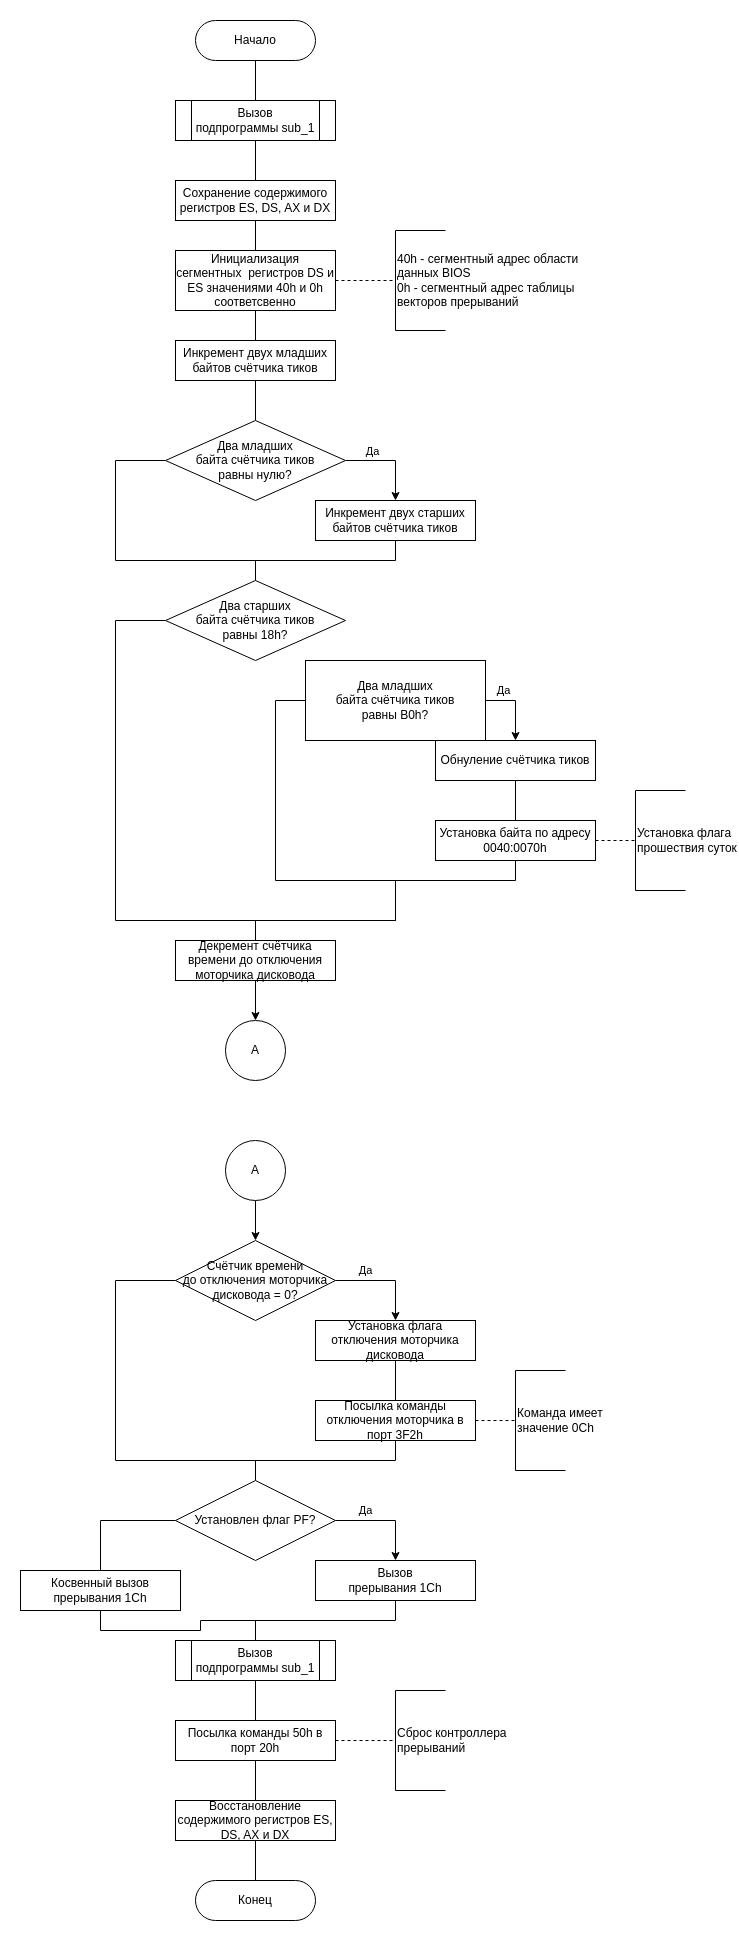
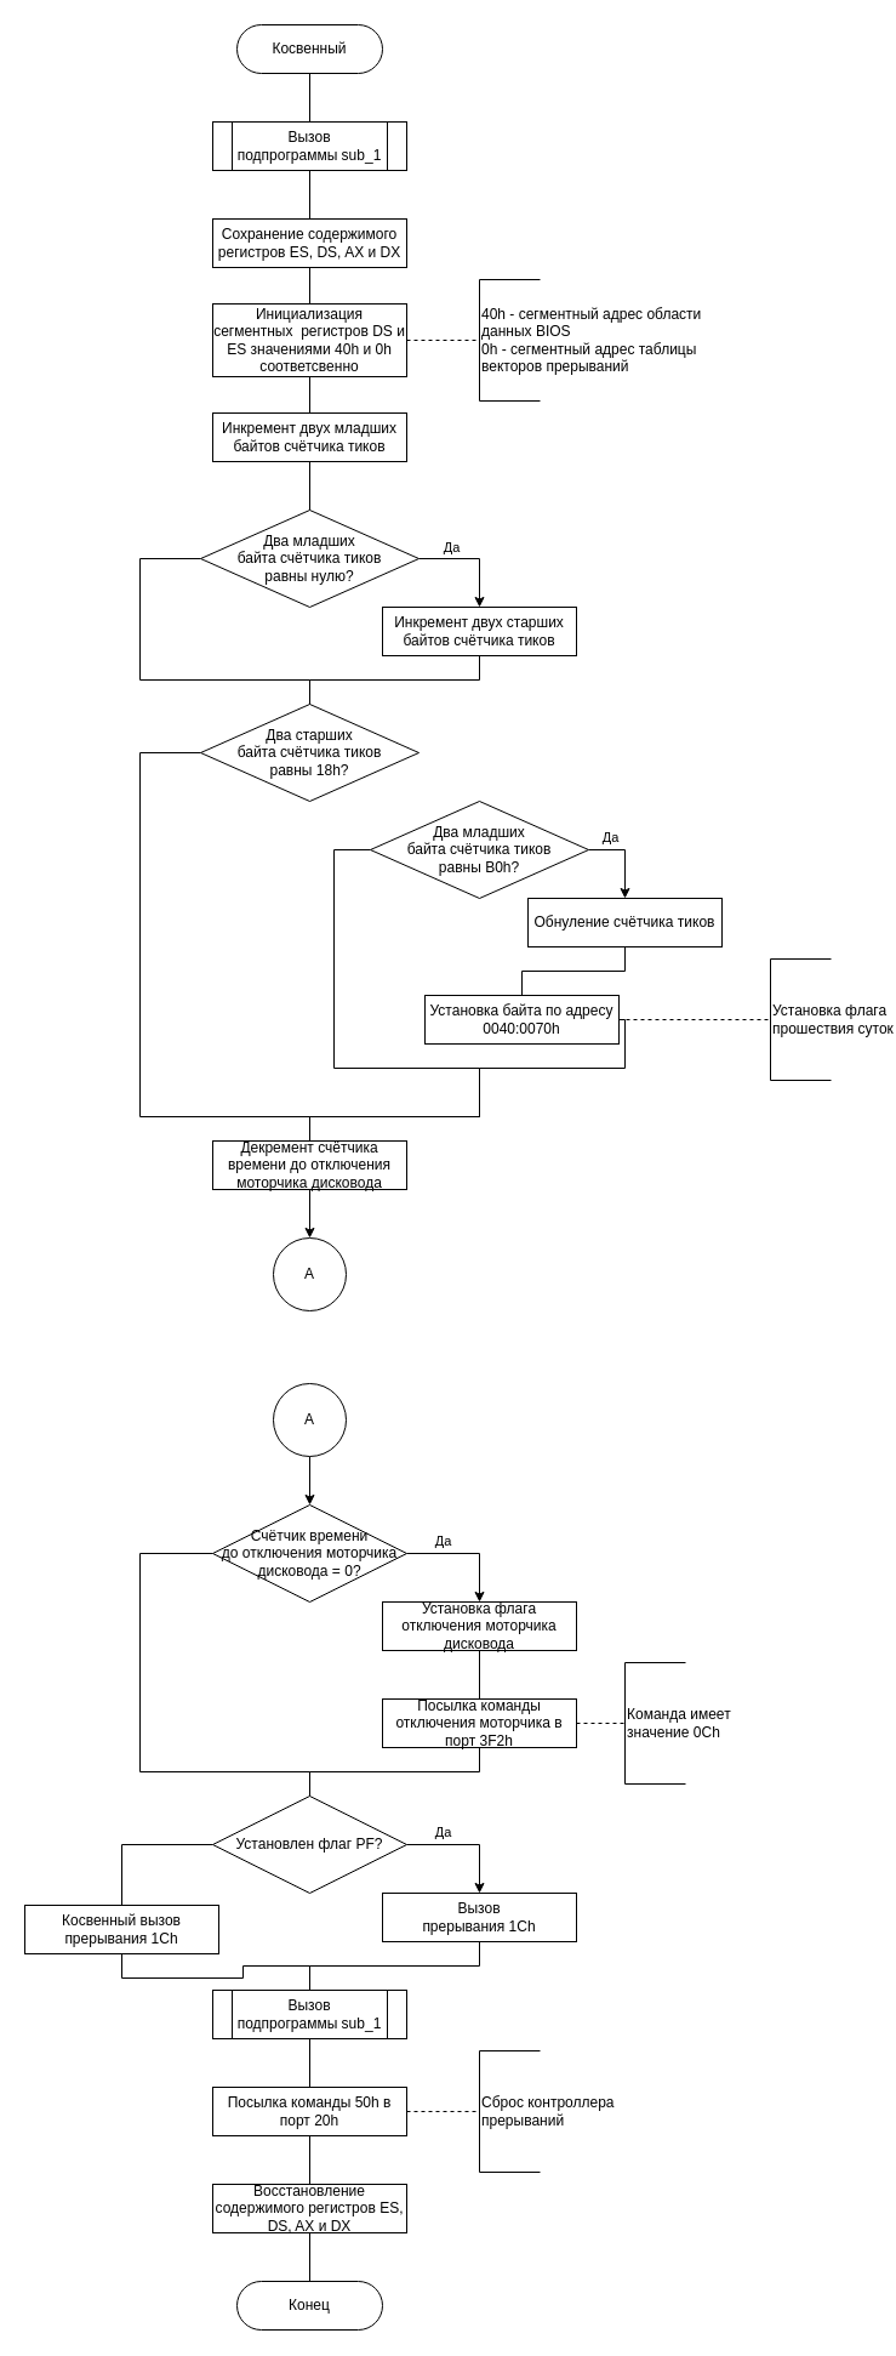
  <mxCell id="0" />
  <mxCell id="1" parent="0" />
  <mxCell id="2" value="" style="edgeStyle=orthogonalEdgeStyle;rounded=0;orthogonalLoop=1;jettySize=auto;html=1;endArrow=none;" parent="1" source="3" target="7" edge="1"><mxGeometry relative="1" as="geometry" /></mxCell>
- <mxCell id="3" value="&lt;div&gt;Начало&lt;/div&gt;" style="rounded=1;whiteSpace=wrap;html=1;arcSize=50;" parent="1" vertex="1"><mxGeometry x="195" y="20" width="120" height="40" as="geometry" /></mxCell>
+ <mxCell id="3" value="&lt;div&gt;Косвенный&lt;/div&gt;" style="rounded=1;whiteSpace=wrap;html=1;arcSize=50;" parent="1" vertex="1"><mxGeometry x="195" y="20" width="120" height="40" as="geometry" /></mxCell>
  <mxCell id="4" style="edgeStyle=orthogonalEdgeStyle;rounded=0;orthogonalLoop=1;jettySize=auto;html=1;entryX=0.5;entryY=0;entryDx=0;entryDy=0;endArrow=none;" edge="1" parent="1" source="5" target="50"><mxGeometry relative="1" as="geometry" /></mxCell>
  <mxCell id="5" value="Сохранение содержимого регистров ES, DS, AX и DX" style="rounded=0;whiteSpace=wrap;html=1;" parent="1" vertex="1"><mxGeometry x="175" y="180" width="160" height="40" as="geometry" /></mxCell>
  <mxCell id="6" style="edgeStyle=orthogonalEdgeStyle;rounded=0;orthogonalLoop=1;jettySize=auto;html=1;entryX=0.5;entryY=0;entryDx=0;entryDy=0;endArrow=none;" edge="1" parent="1" source="7" target="5"><mxGeometry relative="1" as="geometry" /></mxCell>
  <mxCell id="7" value="Вызов&lt;br&gt; подпрограммы sub_1" style="shape=process;whiteSpace=wrap;html=1;backgroundOutline=1;" parent="1" vertex="1"><mxGeometry x="175" y="100" width="160" height="40" as="geometry" /></mxCell>
  <mxCell id="8" value="" style="edgeStyle=orthogonalEdgeStyle;rounded=0;orthogonalLoop=1;jettySize=auto;html=1;endArrow=none;" parent="1" source="9" target="13" edge="1"><mxGeometry relative="1" as="geometry" /></mxCell>
  <mxCell id="9" value="Инкремент двух младших байтов счётчика тиков" style="rounded=0;whiteSpace=wrap;html=1;" parent="1" vertex="1"><mxGeometry x="175" y="340" width="160" height="40" as="geometry" /></mxCell>
  <mxCell id="10" style="edgeStyle=orthogonalEdgeStyle;rounded=0;orthogonalLoop=1;jettySize=auto;html=1;entryX=0.5;entryY=0;entryDx=0;entryDy=0;exitX=1;exitY=0.5;exitDx=0;exitDy=0;" parent="1" source="13" target="15" edge="1"><mxGeometry relative="1" as="geometry" /></mxCell>
  <mxCell id="11" value="Да" style="edgeLabel;html=1;align=center;verticalAlign=middle;resizable=0;points=[];" parent="10" vertex="1" connectable="0"><mxGeometry x="-0.12" y="-1" relative="1" as="geometry"><mxPoint x="-14" y="-11" as="offset" /></mxGeometry></mxCell>
  <mxCell id="12" style="edgeStyle=orthogonalEdgeStyle;rounded=0;orthogonalLoop=1;jettySize=auto;html=1;entryX=0.5;entryY=0;entryDx=0;entryDy=0;exitX=0;exitY=0.5;exitDx=0;exitDy=0;endArrow=none;" parent="1" source="13" target="17" edge="1"><mxGeometry relative="1" as="geometry"><Array as="points"><mxPoint x="115" y="460" /><mxPoint x="115" y="560" /><mxPoint x="255" y="560" /></Array></mxGeometry></mxCell>
  <mxCell id="13" value="Два младших&lt;br&gt;байта счётчика тиков &lt;br&gt;равны нулю?" style="rhombus;whiteSpace=wrap;html=1;" parent="1" vertex="1"><mxGeometry x="165" y="420" width="180" height="80" as="geometry" /></mxCell>
  <mxCell id="14" style="edgeStyle=orthogonalEdgeStyle;rounded=0;orthogonalLoop=1;jettySize=auto;html=1;entryX=0.5;entryY=0;entryDx=0;entryDy=0;endArrow=none;" parent="1" source="15" target="17" edge="1"><mxGeometry relative="1" as="geometry"><Array as="points"><mxPoint x="395" y="560" /><mxPoint x="255" y="560" /></Array></mxGeometry></mxCell>
  <mxCell id="15" value="Инкремент двух старших байтов счётчика тиков" style="rounded=0;whiteSpace=wrap;html=1;" parent="1" vertex="1"><mxGeometry x="315" y="500" width="160" height="40" as="geometry" /></mxCell>
  <mxCell id="16" style="edgeStyle=orthogonalEdgeStyle;rounded=0;orthogonalLoop=1;jettySize=auto;html=1;entryX=0.5;entryY=0;entryDx=0;entryDy=0;exitX=0;exitY=0.5;exitDx=0;exitDy=0;endArrow=none;" parent="1" source="17" target="26" edge="1"><mxGeometry relative="1" as="geometry"><Array as="points"><mxPoint x="115" y="620" /><mxPoint x="115" y="920" /><mxPoint x="255" y="920" /></Array></mxGeometry></mxCell>
  <mxCell id="17" value="Два старших&lt;br&gt;байта счётчика тиков &lt;br&gt;равны 18h?" style="rhombus;whiteSpace=wrap;html=1;" parent="1" vertex="1"><mxGeometry x="165" y="580" width="180" height="80" as="geometry" /></mxCell>
  <mxCell id="18" value="Да" style="edgeStyle=orthogonalEdgeStyle;rounded=0;orthogonalLoop=1;jettySize=auto;html=1;entryX=0.5;entryY=0;entryDx=0;entryDy=0;exitX=1;exitY=0.5;exitDx=0;exitDy=0;" parent="1" source="20" target="22" edge="1"><mxGeometry x="-0.5" y="10" relative="1" as="geometry"><mxPoint as="offset" /></mxGeometry></mxCell>
  <mxCell id="19" style="edgeStyle=orthogonalEdgeStyle;rounded=0;orthogonalLoop=1;jettySize=auto;html=1;exitX=0;exitY=0.5;exitDx=0;exitDy=0;entryX=0.5;entryY=0;entryDx=0;entryDy=0;endArrow=none;" parent="1" source="20" target="26" edge="1"><mxGeometry relative="1" as="geometry"><mxPoint x="395" y="880" as="targetPoint" /><Array as="points"><mxPoint x="275" y="700" /><mxPoint x="275" y="880" /><mxPoint x="395" y="880" /><mxPoint x="395" y="920" /><mxPoint x="255" y="920" /></Array></mxGeometry></mxCell>
- <mxCell id="20" value="Два младших &lt;br&gt;байта счётчика тиков &lt;br&gt;равны B0h?" style="whiteSpace=wrap;html=1;rounded=0;" parent="1" vertex="1"><mxGeometry x="305" y="660" width="180" height="80" as="geometry" /></mxCell>
+ <mxCell id="20" value="Два младших &lt;br&gt;байта счётчика тиков &lt;br&gt;равны B0h?" style="rhombus;whiteSpace=wrap;html=1;" parent="1" vertex="1"><mxGeometry x="305" y="660" width="180" height="80" as="geometry" /></mxCell>
  <mxCell id="21" value="" style="edgeStyle=orthogonalEdgeStyle;rounded=0;orthogonalLoop=1;jettySize=auto;html=1;endArrow=none;" parent="1" source="22" target="24" edge="1"><mxGeometry relative="1" as="geometry" /></mxCell>
  <mxCell id="22" value="Обнуление счётчика тиков" style="rounded=0;whiteSpace=wrap;html=1;" parent="1" vertex="1"><mxGeometry x="435" y="740" width="160" height="40" as="geometry" /></mxCell>
  <mxCell id="23" style="edgeStyle=orthogonalEdgeStyle;rounded=0;orthogonalLoop=1;jettySize=auto;html=1;entryX=0.5;entryY=0;entryDx=0;entryDy=0;endArrow=none;" parent="1" source="24" target="26" edge="1"><mxGeometry relative="1" as="geometry"><Array as="points"><mxPoint x="515" y="880" /><mxPoint x="395" y="880" /><mxPoint x="395" y="920" /><mxPoint x="255" y="920" /></Array></mxGeometry></mxCell>
- <mxCell id="24" value="Установка байта по адресу 0040:0070h" style="rounded=0;whiteSpace=wrap;html=1;" parent="1" vertex="1"><mxGeometry x="435" y="820" width="160" height="40" as="geometry" /></mxCell>
+ <mxCell id="24" value="Установка байта по адресу 0040:0070h" style="rounded=0;whiteSpace=wrap;html=1;" parent="1" vertex="1"><mxGeometry x="350" y="820" width="160" height="40" as="geometry" /></mxCell>
  <mxCell id="25" value="" style="edgeStyle=orthogonalEdgeStyle;rounded=0;orthogonalLoop=1;jettySize=auto;html=1;" parent="1" source="26" target="46" edge="1"><mxGeometry relative="1" as="geometry" /></mxCell>
  <mxCell id="26" value="Декремент счётчика времени до отключения моторчика дисковода" style="rounded=0;whiteSpace=wrap;html=1;" parent="1" vertex="1"><mxGeometry x="175" y="940" width="160" height="40" as="geometry" /></mxCell>
  <mxCell id="27" style="edgeStyle=orthogonalEdgeStyle;rounded=0;orthogonalLoop=1;jettySize=auto;html=1;exitX=0;exitY=0.5;exitDx=0;exitDy=0;endArrow=none;entryX=0.5;entryY=0;entryDx=0;entryDy=0;" parent="1" source="29" edge="1" target="34"><mxGeometry relative="1" as="geometry"><mxPoint x="255" y="1400" as="targetPoint" /><Array as="points"><mxPoint x="115" y="1280" /><mxPoint x="115" y="1460" /><mxPoint x="255" y="1460" /></Array></mxGeometry></mxCell>
  <mxCell id="28" value="Да" style="edgeStyle=orthogonalEdgeStyle;rounded=0;orthogonalLoop=1;jettySize=auto;html=1;entryX=0.5;entryY=0;entryDx=0;entryDy=0;exitX=1;exitY=0.5;exitDx=0;exitDy=0;" edge="1" parent="1" source="29" target="53"><mxGeometry x="-0.4" y="10" relative="1" as="geometry"><mxPoint as="offset" /></mxGeometry></mxCell>
  <mxCell id="29" value="Счётчик времени &lt;br&gt;до отключения моторчика дисковода = 0?" style="rhombus;whiteSpace=wrap;html=1;" parent="1" vertex="1"><mxGeometry x="175" y="1240" width="160" height="80" as="geometry" /></mxCell>
  <mxCell id="30" style="edgeStyle=orthogonalEdgeStyle;rounded=0;orthogonalLoop=1;jettySize=auto;html=1;entryX=0.5;entryY=0;entryDx=0;entryDy=0;endArrow=none;" parent="1" source="31" target="34" edge="1"><mxGeometry relative="1" as="geometry" /></mxCell>
  <mxCell id="31" value="Посылка команды отключения моторчика в порт 3F2h" style="rounded=0;whiteSpace=wrap;html=1;" parent="1" vertex="1"><mxGeometry x="315" y="1400" width="160" height="40" as="geometry" /></mxCell>
  <mxCell id="32" value="Да" style="edgeStyle=orthogonalEdgeStyle;rounded=0;orthogonalLoop=1;jettySize=auto;html=1;entryX=0.5;entryY=0;entryDx=0;entryDy=0;exitX=1;exitY=0.5;exitDx=0;exitDy=0;" parent="1" source="34" target="36" edge="1"><mxGeometry x="-0.4" y="10" relative="1" as="geometry"><mxPoint as="offset" /></mxGeometry></mxCell>
  <mxCell id="33" style="edgeStyle=orthogonalEdgeStyle;rounded=0;orthogonalLoop=1;jettySize=auto;html=1;entryX=0.5;entryY=0;entryDx=0;entryDy=0;exitX=0;exitY=0.5;exitDx=0;exitDy=0;endArrow=none;" parent="1" source="34" target="38" edge="1"><mxGeometry relative="1" as="geometry" /></mxCell>
  <mxCell id="34" value="Установлен флаг PF?" style="rhombus;whiteSpace=wrap;html=1;" parent="1" vertex="1"><mxGeometry x="175" y="1480" width="160" height="80" as="geometry" /></mxCell>
  <mxCell id="35" style="edgeStyle=orthogonalEdgeStyle;rounded=0;orthogonalLoop=1;jettySize=auto;html=1;entryX=0.5;entryY=0;entryDx=0;entryDy=0;endArrow=none;" parent="1" source="36" target="40" edge="1"><mxGeometry relative="1" as="geometry" /></mxCell>
  <mxCell id="36" value="Вызов&lt;br&gt; прерывания 1Ch" style="rounded=0;whiteSpace=wrap;html=1;" parent="1" vertex="1"><mxGeometry x="315" y="1560" width="160" height="40" as="geometry" /></mxCell>
  <mxCell id="37" style="edgeStyle=orthogonalEdgeStyle;rounded=0;orthogonalLoop=1;jettySize=auto;html=1;entryX=0.5;entryY=0;entryDx=0;entryDy=0;endArrow=none;" parent="1" source="38" target="40" edge="1"><mxGeometry relative="1" as="geometry" /></mxCell>
  <mxCell id="38" value="Косвенный вызов прерывания 1Ch" style="rounded=0;whiteSpace=wrap;html=1;" parent="1" vertex="1"><mxGeometry x="20" y="1570" width="160" height="40" as="geometry" /></mxCell>
  <mxCell id="39" value="" style="edgeStyle=orthogonalEdgeStyle;rounded=0;orthogonalLoop=1;jettySize=auto;html=1;endArrow=none;" parent="1" source="40" target="42" edge="1"><mxGeometry relative="1" as="geometry" /></mxCell>
  <mxCell id="40" value="Вызов&lt;br&gt; подпрограммы sub_1" style="shape=process;whiteSpace=wrap;html=1;backgroundOutline=1;" parent="1" vertex="1"><mxGeometry x="175" y="1640" width="160" height="40" as="geometry" /></mxCell>
  <mxCell id="41" value="" style="edgeStyle=orthogonalEdgeStyle;rounded=0;orthogonalLoop=1;jettySize=auto;html=1;endArrow=none;" parent="1" source="42" target="44" edge="1"><mxGeometry relative="1" as="geometry" /></mxCell>
  <mxCell id="42" value="Посылка команды 50h в порт 20h" style="rounded=0;whiteSpace=wrap;html=1;" parent="1" vertex="1"><mxGeometry x="175" y="1720" width="160" height="40" as="geometry" /></mxCell>
  <mxCell id="43" value="" style="edgeStyle=orthogonalEdgeStyle;rounded=0;orthogonalLoop=1;jettySize=auto;html=1;endArrow=none;" parent="1" source="44" target="45" edge="1"><mxGeometry relative="1" as="geometry" /></mxCell>
  <mxCell id="44" value="Восстановление содержимого регистров ES, DS, AX и DX" style="rounded=0;whiteSpace=wrap;html=1;" parent="1" vertex="1"><mxGeometry x="175" y="1800" width="160" height="40" as="geometry" /></mxCell>
  <mxCell id="45" value="Конец" style="rounded=1;whiteSpace=wrap;html=1;arcSize=50;" parent="1" vertex="1"><mxGeometry x="195" y="1880" width="120" height="40" as="geometry" /></mxCell>
  <mxCell id="46" value="А" style="ellipse;whiteSpace=wrap;html=1;aspect=fixed;" parent="1" vertex="1"><mxGeometry x="225" y="1020" width="60" height="60" as="geometry" /></mxCell>
  <mxCell id="47" value="" style="edgeStyle=orthogonalEdgeStyle;rounded=0;orthogonalLoop=1;jettySize=auto;html=1;" parent="1" source="48" target="29" edge="1"><mxGeometry relative="1" as="geometry" /></mxCell>
  <mxCell id="48" value="А" style="ellipse;whiteSpace=wrap;html=1;aspect=fixed;" parent="1" vertex="1"><mxGeometry x="225" y="1140" width="60" height="60" as="geometry" /></mxCell>
  <mxCell id="49" style="edgeStyle=orthogonalEdgeStyle;rounded=0;orthogonalLoop=1;jettySize=auto;html=1;entryX=0.5;entryY=0;entryDx=0;entryDy=0;endArrow=none;" edge="1" parent="1" source="50" target="9"><mxGeometry relative="1" as="geometry" /></mxCell>
  <mxCell id="50" value="Инициализация сегментных&amp;nbsp; регистров DS и ES значениями 40h и 0h соответсвенно" style="rounded=0;whiteSpace=wrap;html=1;" vertex="1" parent="1"><mxGeometry x="175" y="250" width="160" height="60" as="geometry" /></mxCell>
  <mxCell id="51" value="40h - сегментный адрес области&lt;br&gt;данных BIOS&lt;br&gt;0h - сегментный адрес таблицы&lt;br&gt;векторов прерываний" style="strokeWidth=1;html=1;shape=mxgraph.flowchart.annotation_1;align=left;pointerEvents=1;" vertex="1" parent="1"><mxGeometry x="395" y="230" width="50" height="100" as="geometry" /></mxCell>
  <mxCell id="52" value="" style="edgeStyle=orthogonalEdgeStyle;rounded=0;orthogonalLoop=1;jettySize=auto;html=1;endArrow=none;" edge="1" parent="1" source="53" target="31"><mxGeometry relative="1" as="geometry" /></mxCell>
  <mxCell id="53" value="Установка флага отключения моторчика дисковода" style="rounded=0;whiteSpace=wrap;html=1;" vertex="1" parent="1"><mxGeometry x="315" y="1320" width="160" height="40" as="geometry" /></mxCell>
  <mxCell id="54" value="" style="endArrow=none;dashed=1;html=1;exitX=1;exitY=0.5;exitDx=0;exitDy=0;entryX=0;entryY=0.5;entryDx=0;entryDy=0;entryPerimeter=0;" edge="1" parent="1" source="50" target="51"><mxGeometry width="50" height="50" relative="1" as="geometry"><mxPoint x="375" y="210" as="sourcePoint" /><mxPoint x="425" y="160" as="targetPoint" /></mxGeometry></mxCell>
  <mxCell id="55" value="Установка флага&lt;br&gt;прошествия суток" style="strokeWidth=1;html=1;shape=mxgraph.flowchart.annotation_1;align=left;pointerEvents=1;" vertex="1" parent="1"><mxGeometry x="635" y="790" width="50" height="100" as="geometry" /></mxCell>
  <mxCell id="56" value="" style="endArrow=none;dashed=1;html=1;exitX=1;exitY=0.5;exitDx=0;exitDy=0;exitPerimeter=0;entryX=0;entryY=0.5;entryDx=0;entryDy=0;entryPerimeter=0;" edge="1" parent="1" source="24" target="55"><mxGeometry width="50" height="50" relative="1" as="geometry"><mxPoint x="615" y="720" as="sourcePoint" /><mxPoint x="665" y="670" as="targetPoint" /></mxGeometry></mxCell>
  <mxCell id="57" value="Сброс контроллера&lt;br&gt;прерываний" style="strokeWidth=1;html=1;shape=mxgraph.flowchart.annotation_1;align=left;pointerEvents=1;" vertex="1" parent="1"><mxGeometry x="395" y="1690" width="50" height="100" as="geometry" /></mxCell>
  <mxCell id="58" value="" style="endArrow=none;dashed=1;html=1;exitX=1;exitY=0.5;exitDx=0;exitDy=0;entryX=0;entryY=0.5;entryDx=0;entryDy=0;entryPerimeter=0;" edge="1" parent="1" source="42" target="57"><mxGeometry width="50" height="50" relative="1" as="geometry"><mxPoint x="575" y="1740" as="sourcePoint" /><mxPoint x="625" y="1690" as="targetPoint" /></mxGeometry></mxCell>
  <mxCell id="59" value="Команда имеет&lt;br&gt;значение 0Ch" style="strokeWidth=1;html=1;shape=mxgraph.flowchart.annotation_1;align=left;pointerEvents=1;" vertex="1" parent="1"><mxGeometry x="515" y="1370" width="50" height="100" as="geometry" /></mxCell>
  <mxCell id="60" value="" style="endArrow=none;dashed=1;html=1;exitX=1;exitY=0.5;exitDx=0;exitDy=0;entryX=0;entryY=0.5;entryDx=0;entryDy=0;entryPerimeter=0;" edge="1" parent="1" source="31" target="59"><mxGeometry width="50" height="50" relative="1" as="geometry"><mxPoint x="495" y="1630" as="sourcePoint" /><mxPoint x="545" y="1580" as="targetPoint" /></mxGeometry></mxCell>
